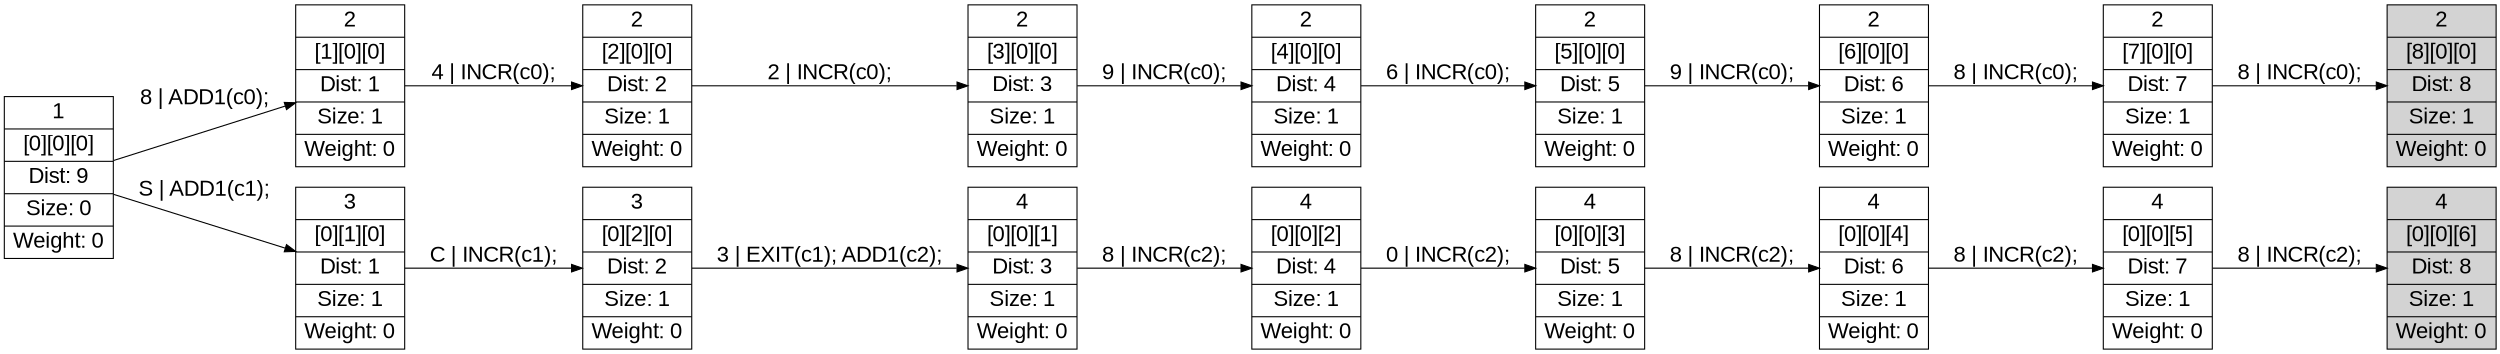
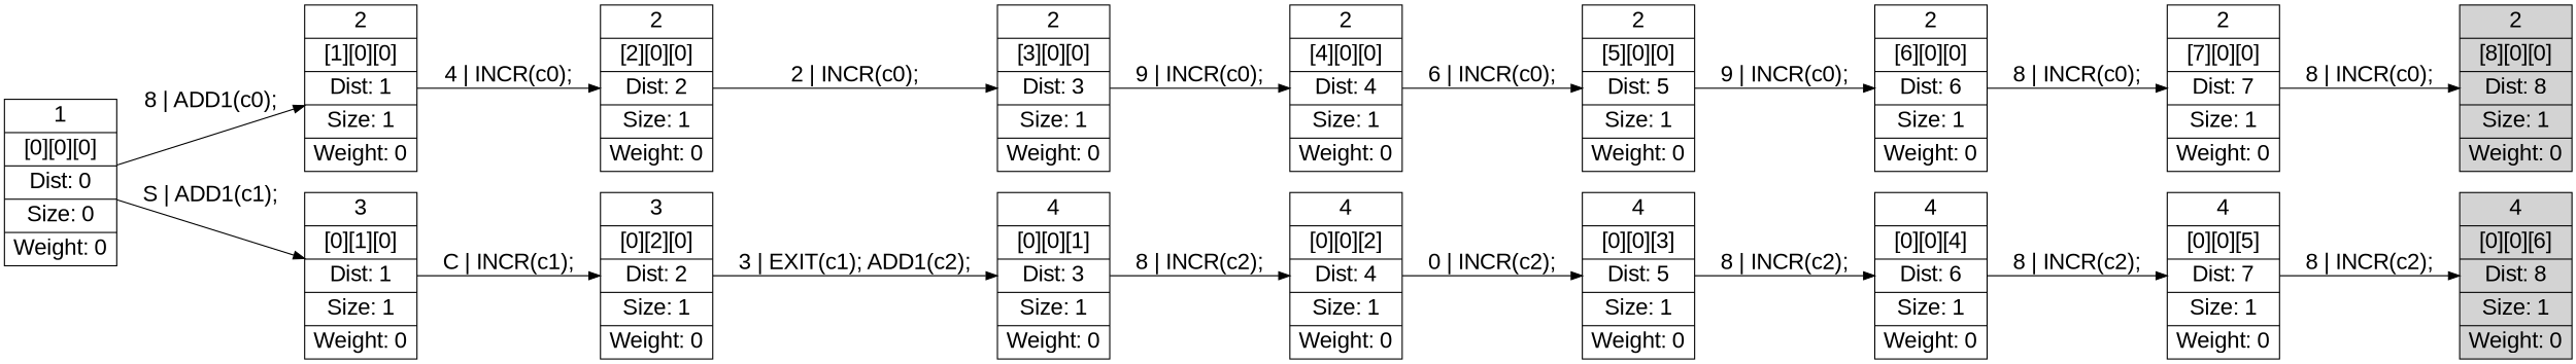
  digraph {
    rankdir=LR
    fontname="Liberation Sans"
    node [fontname="Liberation Sans" fontsize=20 shape=record]
    edge [fontname="Liberation Sans" fontsize=20]
-   n1 [label="1 | [0][0][0] | Dist: 9 | Size: 0 | Weight: 0"]
+   n1 [label="1 | [0][0][0] | Dist: 0 | Size: 0 | Weight: 0"]
    n2 [label="2 | [1][0][0] | Dist: 1 | Size: 1 | Weight: 0"]
    n3 [label="3 | [0][1][0] | Dist: 1 | Size: 1 | Weight: 0"]
    n4 [label="2 | [2][0][0] | Dist: 2 | Size: 1 | Weight: 0"]
    n5 [label="3 | [0][2][0] | Dist: 2 | Size: 1 | Weight: 0"]
    n6 [label="2 | [3][0][0] | Dist: 3 | Size: 1 | Weight: 0"]
    n7 [label="2 | [4][0][0] | Dist: 4 | Size: 1 | Weight: 0"]
    n8 [label="2 | [5][0][0] | Dist: 5 | Size: 1 | Weight: 0"]
    n9 [label="2 | [6][0][0] | Dist: 6 | Size: 1 | Weight: 0"]
    n10 [label="2 | [7][0][0] | Dist: 7 | Size: 1 | Weight: 0"]
    n11 [fillcolor=lightgrey label="2 | [8][0][0] | Dist: 8 | Size: 1 | Weight: 0" style=filled]
    n12 [label="4 | [0][0][1] | Dist: 3 | Size: 1 | Weight: 0"]
    n13 [label="4 | [0][0][2] | Dist: 4 | Size: 1 | Weight: 0"]
    n14 [label="4 | [0][0][3] | Dist: 5 | Size: 1 | Weight: 0"]
    n15 [label="4 | [0][0][4] | Dist: 6 | Size: 1 | Weight: 0"]
    n16 [label="4 | [0][0][5] | Dist: 7 | Size: 1 | Weight: 0"]
    n17 [fillcolor=lightgrey label="4 | [0][0][6] | Dist: 8 | Size: 1 | Weight: 0" style=filled]
    n1 -> n2 [label=" 8 | ADD1(c0); "]
    n1 -> n3 [label=" S | ADD1(c1); "]
    n2 -> n4 [label=" 4 | INCR(c0); "]
    n3 -> n5 [label=" C | INCR(c1); "]
    n4 -> n6 [label=" 2 | INCR(c0); "]
    n5 -> n12 [label=" 3 | EXIT(c1); ADD1(c2); "]
    n6 -> n7 [label=" 9 | INCR(c0); "]
    n7 -> n8 [label=" 6 | INCR(c0); "]
    n8 -> n9 [label=" 9 | INCR(c0); "]
    n9 -> n10 [label=" 8 | INCR(c0); "]
    n10 -> n11 [label=" 8 | INCR(c0); "]
    n12 -> n13 [label=" 8 | INCR(c2); "]
    n13 -> n14 [label=" 0 | INCR(c2); "]
    n14 -> n15 [label=" 8 | INCR(c2); "]
    n15 -> n16 [label=" 8 | INCR(c2); "]
    n16 -> n17 [label=" 8 | INCR(c2); "]
  }
